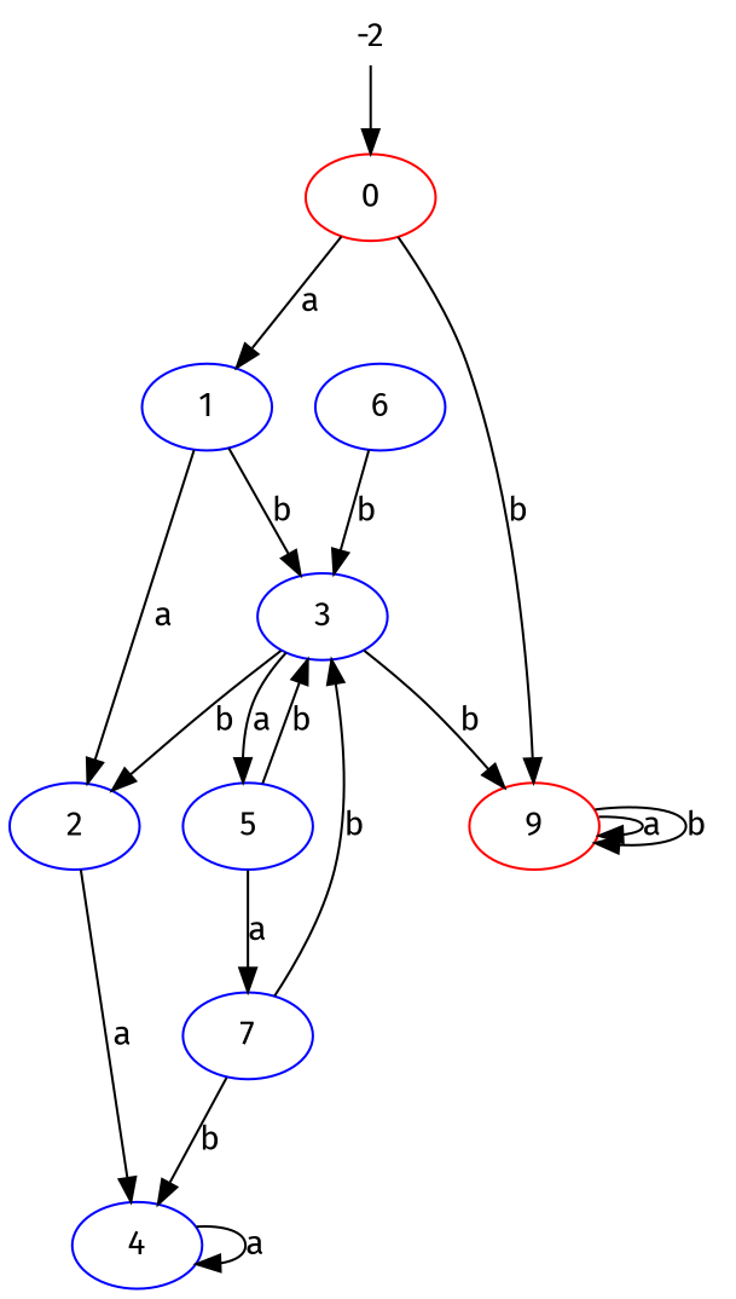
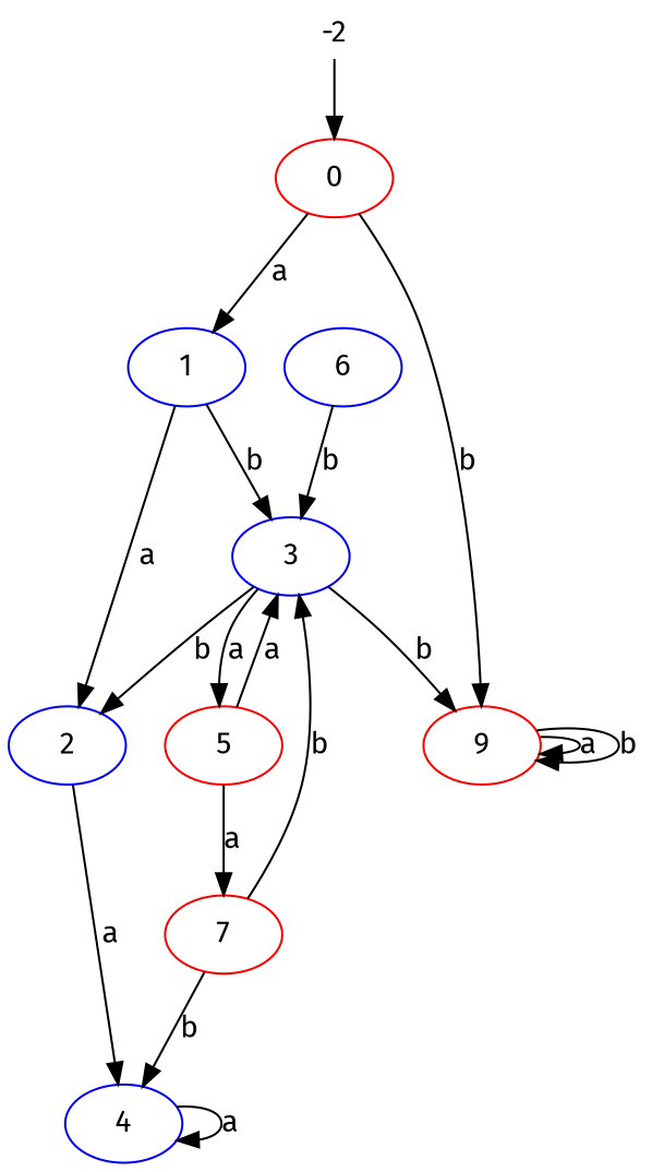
  digraph {
    fontname="Fira Sans"
    node [color=blue fontname="Fira Sans"]
    edge [fontname="Fira Sans"]
    0 [color=red]
    1
    9 [color=red]
    2
    3
    4
-   5
-   7
+   5 [color=red]
+   7 [color=red]
    6
    n10 [color=red height=0 label=-2 shape=none width=0]
    0 -> 1 [label=a]
    0 -> 9 [label=b]
    1 -> 2 [label=a]
    1 -> 3 [label=b]
    9 -> 9 [label=a]
    9 -> 9 [label=b]
    2 -> 4 [label=a]
    3 -> 9 [label=b]
    3 -> 2 [label=b]
    3 -> 5 [label=a]
    4 -> 4 [label=a]
-   5 -> 3 [label=b]
+   5 -> 3 [label=a]
    5 -> 7 [label=a]
    7 -> 3 [label=b]
    7 -> 4 [label=b]
    6 -> 3 [label=b]
    n10 -> 0
  }
